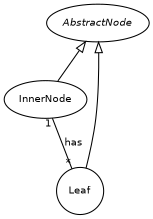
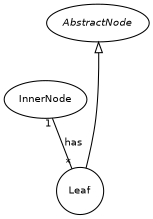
  digraph {
    node [fontcolor=black fontname=Helvetica fontsize=10.0 shape=ellipse]
    edge [arrowtail=empty dir=back fontname=Helvetica fontsize=10 labelfontname=Helvetica labelfontsize=10]
    n1 [fontname="Helvetica-Oblique" label=AbstractNode]
    n2 [label=InnerNode]
    n3 [label=Leaf shape=circle]
-   n1 -> n2
    n1 -> n3
    n2 -> n3 [arrowhead=none arrowtail=diamond color=black fontcolor=black fontsize=10.0 headlabel="*" label=has taillabel=1 dir=""]
  }
